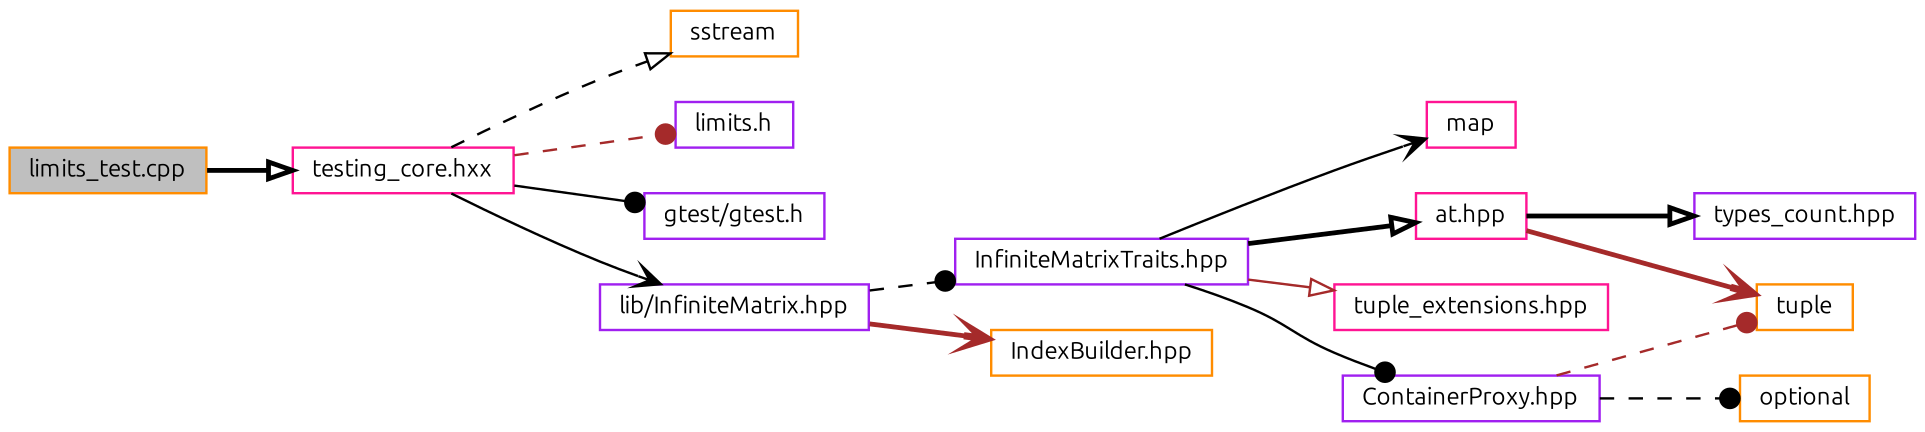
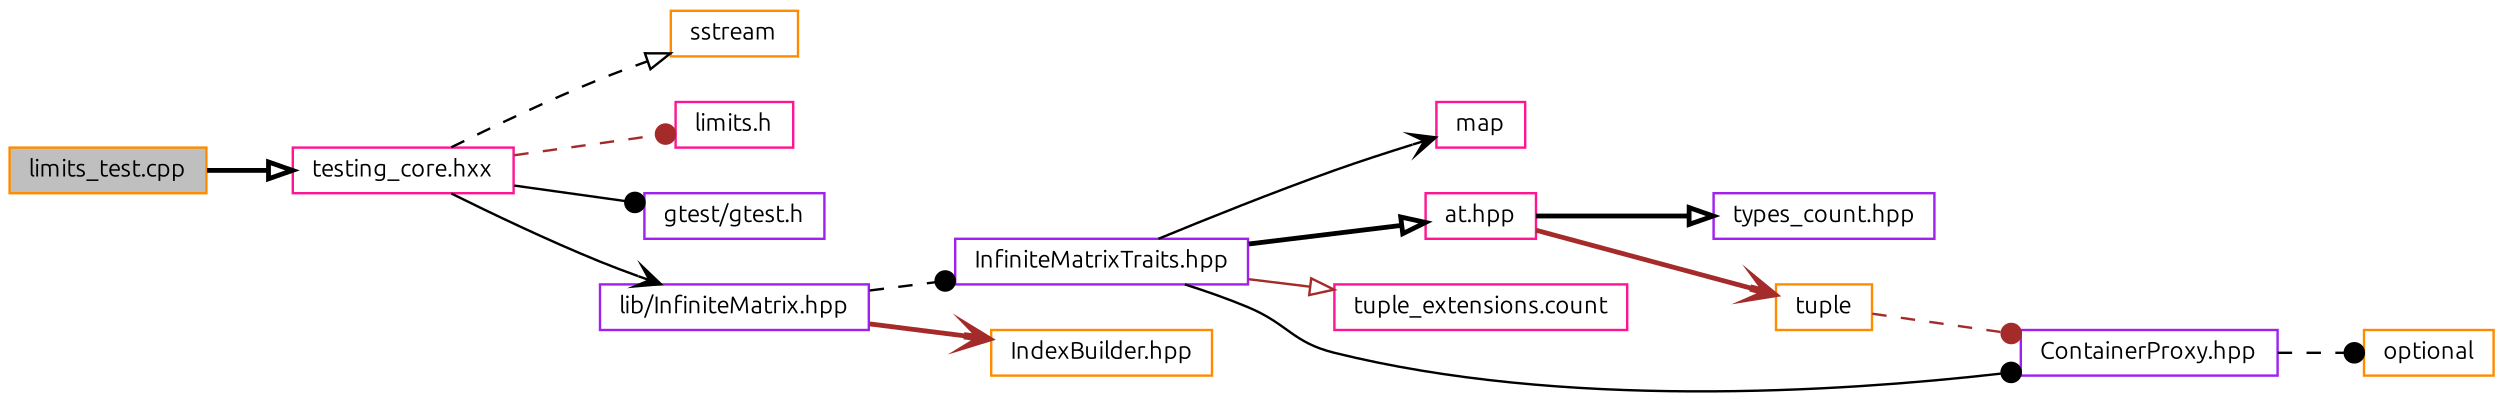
  digraph {
    fontname=Ubuntu
    rankdir=LR
    node [color=purple fillcolor=white fontname=Ubuntu fontsize=10 shape=record style=filled]
    edge [arrowhead=dot color=black fontname=Ubuntu fontsize=10 labelfontname=Helvetica labelfontsize=10 style=bold]
    n1 [color=darkorange fillcolor=grey75 fontcolor=black height=0.2 label="limits_test.cpp" width=0.4]
    n2 [color=deeppink height=0.2 label="testing_core.hxx" width=0.4]
    n3 [color=darkorange height=0.2 label=sstream width=0.4]
-   n4 [height=0.2 label="limits.h" width=0.4]
+   n4 [color=deeppink height=0.2 label="limits.h" width=0.4]
    n5 [height=0.2 label="gtest/gtest.h" width=0.4]
    n6 [height=0.2 label="lib/InfiniteMatrix.hpp" width=0.4]
    n7 [height=0.2 label="InfiniteMatrixTraits.hpp" width=0.4]
    n8 [color=darkorange height=0.2 label="IndexBuilder.hpp" width=0.4]
    n9 [color=deeppink height=0.2 label=map width=0.4]
    n10 [color=deeppink height=0.2 label="at.hpp" width=0.4]
-   n11 [color=deeppink height=0.2 label="tuple_extensions.hpp" width=0.4]
+   n11 [color=deeppink height=0.2 label="tuple_extensions.count" width=0.4]
    n12 [height=0.2 label="ContainerProxy.hpp" width=0.4]
    n13 [height=0.2 label="types_count.hpp" width=0.4]
    n14 [color=darkorange height=0.2 label=tuple width=0.4]
    n15 [color=darkorange height=0.2 label=optional width=0.4]
    n1 -> n2 [arrowhead=onormal]
    n2 -> n3 [arrowhead=onormal style=dashed]
    n2 -> n4 [color=brown style=dashed]
    n2 -> n5 [style=solid]
    n2 -> n6 [arrowhead=vee style=solid]
    n6 -> n7 [style=dashed]
    n6 -> n8 [arrowhead=vee color=brown]
    n7 -> n9 [arrowhead=vee style=solid]
    n7 -> n10 [arrowhead=onormal]
    n7 -> n11 [arrowhead=onormal color=brown style=solid]
    n7 -> n12 [style=solid]
    n10 -> n13 [arrowhead=onormal]
    n10 -> n14 [arrowhead=vee color=brown]
-   n12 -> n14 [color=brown style=dashed]
+   n14 -> n12 [color=brown style=dashed]
    n12 -> n15 [style=dashed]
  }
